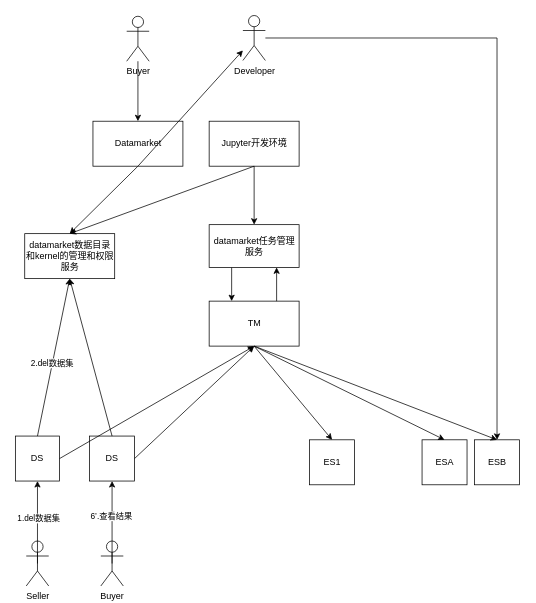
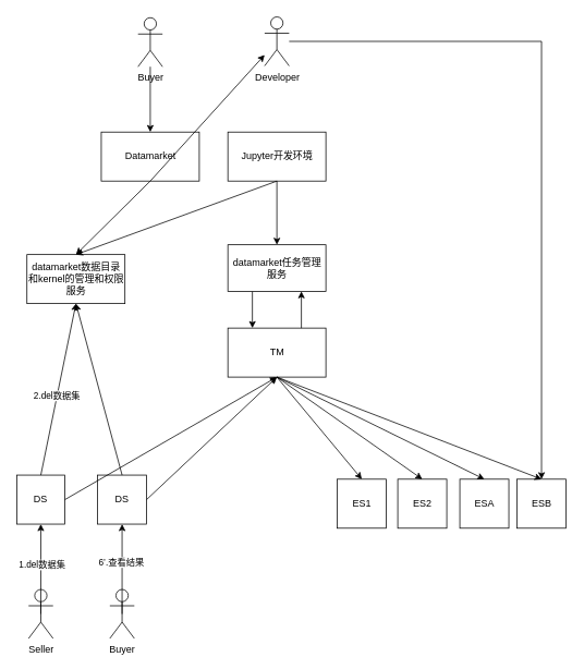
  <mxCell id="0" />
  <mxCell id="1" parent="0" />
  <mxCell id="2" value="DS" style="rounded=0;whiteSpace=wrap;html=1;" vertex="1" parent="1"><mxGeometry x="20" y="581" width="59" height="60" as="geometry" /></mxCell>
  <mxCell id="3" value="TM" style="rounded=0;whiteSpace=wrap;html=1;" vertex="1" parent="1"><mxGeometry x="278.5" y="401" width="120" height="60" as="geometry" /></mxCell>
  <mxCell id="4" value="ES1" style="rounded=0;whiteSpace=wrap;html=1;" vertex="1" parent="1"><mxGeometry x="412.5" y="586" width="60" height="60" as="geometry" /></mxCell>
  <mxCell id="5" value="ESB" style="rounded=0;whiteSpace=wrap;html=1;" vertex="1" parent="1"><mxGeometry x="632.5" y="586" width="60" height="60" as="geometry" /></mxCell>
+ <mxCell id="6" value="ES2" style="rounded=0;whiteSpace=wrap;html=1;" vertex="1" parent="1"><mxGeometry x="486.5" y="586" width="60" height="60" as="geometry" /></mxCell>
  <mxCell id="7" value="ESA" style="rounded=0;whiteSpace=wrap;html=1;" vertex="1" parent="1"><mxGeometry x="562.5" y="586" width="60" height="60" as="geometry" /></mxCell>
  <mxCell id="8" value="DS" style="rounded=0;whiteSpace=wrap;html=1;" vertex="1" parent="1"><mxGeometry x="119" y="581" width="60" height="60" as="geometry" /></mxCell>
  <mxCell id="9" value="Datamarket" style="rounded=0;whiteSpace=wrap;html=1;" vertex="1" parent="1"><mxGeometry x="123.5" y="161" width="120" height="60" as="geometry" /></mxCell>
  <mxCell id="10" value="" style="endArrow=classic;html=1;exitX=0.5;exitY=0;exitDx=0;exitDy=0;entryX=0.5;entryY=1;entryDx=0;entryDy=0;" edge="1" parent="1" source="2" target="30"><mxGeometry width="50" height="50" relative="1" as="geometry"><mxPoint x="242.5" y="341" as="sourcePoint" /><mxPoint x="292.5" y="291" as="targetPoint" /></mxGeometry></mxCell>
  <mxCell id="11" value="2.del数据集" style="edgeLabel;html=1;align=center;verticalAlign=middle;resizable=0;points=[];" vertex="1" connectable="0" parent="10"><mxGeometry x="-0.079" y="1" relative="1" as="geometry"><mxPoint as="offset" /></mxGeometry></mxCell>
  <mxCell id="12" value="Seller" style="shape=umlActor;verticalLabelPosition=bottom;labelBackgroundColor=#ffffff;verticalAlign=top;html=1;outlineConnect=0;" vertex="1" parent="1"><mxGeometry x="34.5" y="721" width="30" height="60" as="geometry" /></mxCell>
  <mxCell id="13" value="" style="endArrow=classic;html=1;exitX=0.5;exitY=0.5;exitDx=0;exitDy=0;exitPerimeter=0;entryX=0.5;entryY=1;entryDx=0;entryDy=0;" edge="1" parent="1" source="12" target="2"><mxGeometry width="50" height="50" relative="1" as="geometry"><mxPoint x="82.5" y="411" as="sourcePoint" /><mxPoint x="132.5" y="361" as="targetPoint" /></mxGeometry></mxCell>
  <mxCell id="14" value="&lt;span style=&quot;font-family: monospace ; font-size: 0px&quot;&gt;%3CmxGraphModel%3E%3Croot%3E%3CmxCell%20id%3D%220%22%2F%3E%3CmxCell%20id%3D%221%22%20parent%3D%220%22%2F%3E%3CmxCell%20id%3D%222%22%20value%3D%225%E2%80%99.%E6%9F%A5%E7%9C%8B%E7%BB%93%E6%9E%9C%22%20style%3D%22edgeLabel%3Bhtml%3D1%3Balign%3Dcenter%3BverticalAlign%3Dmiddle%3Bresizable%3D0%3Bpoints%3D%5B%5D%3B%22%20vertex%3D%221%22%20connectable%3D%220%22%20parent%3D%221%22%3E%3CmxGeometry%20x%3D%22227%22%20y%3D%221227%22%20as%3D%22geometry%22%3E%3CmxPoint%20as%3D%22offset%22%2F%3E%3C%2FmxGeometry%3E%3C%2FmxCell%3E%3C%2Froot%3E%3C%2FmxGraphModel%3E查&lt;/span&gt;" style="edgeLabel;html=1;align=center;verticalAlign=middle;resizable=0;points=[];" vertex="1" connectable="0" parent="13"><mxGeometry x="0.218" y="2" relative="1" as="geometry"><mxPoint x="1" as="offset" /></mxGeometry></mxCell>
  <mxCell id="15" value="1.del数据集" style="edgeLabel;html=1;align=center;verticalAlign=middle;resizable=0;points=[];" vertex="1" connectable="0" parent="13"><mxGeometry x="0.109" relative="1" as="geometry"><mxPoint x="1" as="offset" /></mxGeometry></mxCell>
  <mxCell id="16" value="" style="endArrow=classic;html=1;entryX=0.5;entryY=0;entryDx=0;entryDy=0;exitX=0.5;exitY=1;exitDx=0;exitDy=0;" edge="1" parent="1" source="3" target="4"><mxGeometry width="50" height="50" relative="1" as="geometry"><mxPoint x="376.5" y="431" as="sourcePoint" /><mxPoint x="426.5" y="381" as="targetPoint" /></mxGeometry></mxCell>
  <mxCell id="17" value="" style="endArrow=classic;html=1;entryX=0.5;entryY=0;entryDx=0;entryDy=0;exitX=0.5;exitY=1;exitDx=0;exitDy=0;" edge="1" parent="1" source="3" target="5"><mxGeometry width="50" height="50" relative="1" as="geometry"><mxPoint x="376.5" y="431" as="sourcePoint" /><mxPoint x="426.5" y="381" as="targetPoint" /></mxGeometry></mxCell>
+ <mxCell id="18" value="" style="endArrow=classic;html=1;entryX=0.5;entryY=0;entryDx=0;entryDy=0;exitX=0.5;exitY=1;exitDx=0;exitDy=0;" edge="1" parent="1" source="3" target="6"><mxGeometry width="50" height="50" relative="1" as="geometry"><mxPoint x="376.5" y="431" as="sourcePoint" /><mxPoint x="426.5" y="381" as="targetPoint" /></mxGeometry></mxCell>
  <mxCell id="19" value="" style="endArrow=classic;html=1;entryX=0.5;entryY=0;entryDx=0;entryDy=0;exitX=0.5;exitY=1;exitDx=0;exitDy=0;" edge="1" parent="1" source="3" target="7"><mxGeometry width="50" height="50" relative="1" as="geometry"><mxPoint x="376.5" y="431" as="sourcePoint" /><mxPoint x="426.5" y="381" as="targetPoint" /></mxGeometry></mxCell>
  <mxCell id="20" value="" style="endArrow=classic;html=1;entryX=0.5;entryY=1;entryDx=0;entryDy=0;exitX=0.5;exitY=0;exitDx=0;exitDy=0;" edge="1" parent="1" source="8" target="30"><mxGeometry width="50" height="50" relative="1" as="geometry"><mxPoint x="472.5" y="301" as="sourcePoint" /><mxPoint x="292.5" y="281" as="targetPoint" /></mxGeometry></mxCell>
  <mxCell id="21" value="" style="endArrow=classic;html=1;entryX=0.25;entryY=0;entryDx=0;entryDy=0;exitX=0.25;exitY=1;exitDx=0;exitDy=0;" edge="1" parent="1" source="35" target="3"><mxGeometry width="50" height="50" relative="1" as="geometry"><mxPoint x="242.5" y="331" as="sourcePoint" /><mxPoint x="292.5" y="281" as="targetPoint" /></mxGeometry></mxCell>
  <mxCell id="22" value="" style="endArrow=classic;html=1;exitX=1;exitY=0.5;exitDx=0;exitDy=0;" edge="1" parent="1" source="2"><mxGeometry width="50" height="50" relative="1" as="geometry"><mxPoint x="242.5" y="331" as="sourcePoint" /><mxPoint x="338.5" y="461" as="targetPoint" /></mxGeometry></mxCell>
  <mxCell id="23" value="" style="endArrow=classic;html=1;exitX=1;exitY=0.5;exitDx=0;exitDy=0;entryX=0.5;entryY=1;entryDx=0;entryDy=0;" edge="1" parent="1" source="8" target="3"><mxGeometry width="50" height="50" relative="1" as="geometry"><mxPoint x="242.5" y="331" as="sourcePoint" /><mxPoint x="292.5" y="281" as="targetPoint" /></mxGeometry></mxCell>
  <mxCell id="24" value="Buyer" style="shape=umlActor;verticalLabelPosition=bottom;labelBackgroundColor=#ffffff;verticalAlign=top;html=1;outlineConnect=0;" vertex="1" parent="1"><mxGeometry x="168.5" y="21" width="30" height="60" as="geometry" /></mxCell>
  <mxCell id="25" value="" style="endArrow=classic;html=1;entryX=0.5;entryY=0;entryDx=0;entryDy=0;" edge="1" parent="1" source="24" target="9"><mxGeometry width="50" height="50" relative="1" as="geometry"><mxPoint x="123.5" y="321" as="sourcePoint" /><mxPoint x="173.5" y="271" as="targetPoint" /></mxGeometry></mxCell>
  <mxCell id="26" value="" style="endArrow=classic;html=1;entryX=0.75;entryY=1;entryDx=0;entryDy=0;exitX=0.75;exitY=0;exitDx=0;exitDy=0;" edge="1" parent="1" source="3" target="35"><mxGeometry width="50" height="50" relative="1" as="geometry"><mxPoint x="262.5" y="281" as="sourcePoint" /><mxPoint x="312.5" y="231" as="targetPoint" /></mxGeometry></mxCell>
  <mxCell id="27" value="Buyer" style="shape=umlActor;verticalLabelPosition=bottom;labelBackgroundColor=#ffffff;verticalAlign=top;html=1;outlineConnect=0;" vertex="1" parent="1"><mxGeometry x="134" y="721" width="30" height="60" as="geometry" /></mxCell>
  <mxCell id="28" value="" style="endArrow=classic;html=1;exitX=0.5;exitY=0.5;exitDx=0;exitDy=0;exitPerimeter=0;entryX=0.5;entryY=1;entryDx=0;entryDy=0;" edge="1" parent="1" source="27" target="8"><mxGeometry width="50" height="50" relative="1" as="geometry"><mxPoint x="-157.5" y="281" as="sourcePoint" /><mxPoint x="-107.5" y="231" as="targetPoint" /></mxGeometry></mxCell>
  <mxCell id="29" value="6’.查看结果" style="edgeLabel;html=1;align=center;verticalAlign=middle;resizable=0;points=[];" vertex="1" connectable="0" parent="28"><mxGeometry x="0.164" y="2" relative="1" as="geometry"><mxPoint as="offset" /></mxGeometry></mxCell>
  <mxCell id="30" value="datamarket数据目录和kernel的管理和权限服务" style="rounded=0;whiteSpace=wrap;html=1;" vertex="1" parent="1"><mxGeometry x="32.5" y="311" width="120" height="60" as="geometry" /></mxCell>
  <mxCell id="31" value="" style="endArrow=classic;html=1;exitX=0.5;exitY=1;exitDx=0;exitDy=0;entryX=0.5;entryY=0;entryDx=0;entryDy=0;" edge="1" parent="1" source="9" target="30"><mxGeometry width="50" height="50" relative="1" as="geometry"><mxPoint x="208.5" y="376" as="sourcePoint" /><mxPoint x="258.5" y="326" as="targetPoint" /></mxGeometry></mxCell>
  <mxCell id="32" value="Jupyter开发环境" style="rounded=0;whiteSpace=wrap;html=1;" vertex="1" parent="1"><mxGeometry x="278.5" y="161" width="120" height="60" as="geometry" /></mxCell>
  <mxCell id="33" value="" style="edgeStyle=orthogonalEdgeStyle;rounded=0;orthogonalLoop=1;jettySize=auto;html=1;" edge="1" parent="1" source="34" target="5"><mxGeometry relative="1" as="geometry" /></mxCell>
  <mxCell id="34" value="Developer" style="shape=umlActor;verticalLabelPosition=bottom;labelBackgroundColor=#ffffff;verticalAlign=top;html=1;outlineConnect=0;" vertex="1" parent="1"><mxGeometry x="323.5" y="20" width="30" height="60" as="geometry" /></mxCell>
  <mxCell id="35" value="datamarket任务管理服务" style="rounded=0;whiteSpace=wrap;html=1;" vertex="1" parent="1"><mxGeometry x="278.5" y="299" width="120" height="57" as="geometry" /></mxCell>
  <mxCell id="36" value="" style="endArrow=classic;html=1;exitX=0.5;exitY=1;exitDx=0;exitDy=0;" edge="1" parent="1" source="9" target="34"><mxGeometry width="50" height="50" relative="1" as="geometry"><mxPoint x="348.5" y="376" as="sourcePoint" /><mxPoint x="398.5" y="326" as="targetPoint" /></mxGeometry></mxCell>
  <mxCell id="37" value="" style="endArrow=classic;html=1;exitX=0.5;exitY=1;exitDx=0;exitDy=0;entryX=0.5;entryY=0;entryDx=0;entryDy=0;" edge="1" parent="1" source="32" target="35"><mxGeometry width="50" height="50" relative="1" as="geometry"><mxPoint x="348.5" y="376" as="sourcePoint" /><mxPoint x="398.5" y="326" as="targetPoint" /></mxGeometry></mxCell>
  <mxCell id="38" value="" style="endArrow=classic;html=1;exitX=0.5;exitY=1;exitDx=0;exitDy=0;entryX=0.5;entryY=0;entryDx=0;entryDy=0;" edge="1" parent="1" source="32" target="30"><mxGeometry width="50" height="50" relative="1" as="geometry"><mxPoint x="419.5" y="246" as="sourcePoint" /><mxPoint x="378.5" y="326" as="targetPoint" /></mxGeometry></mxCell>
